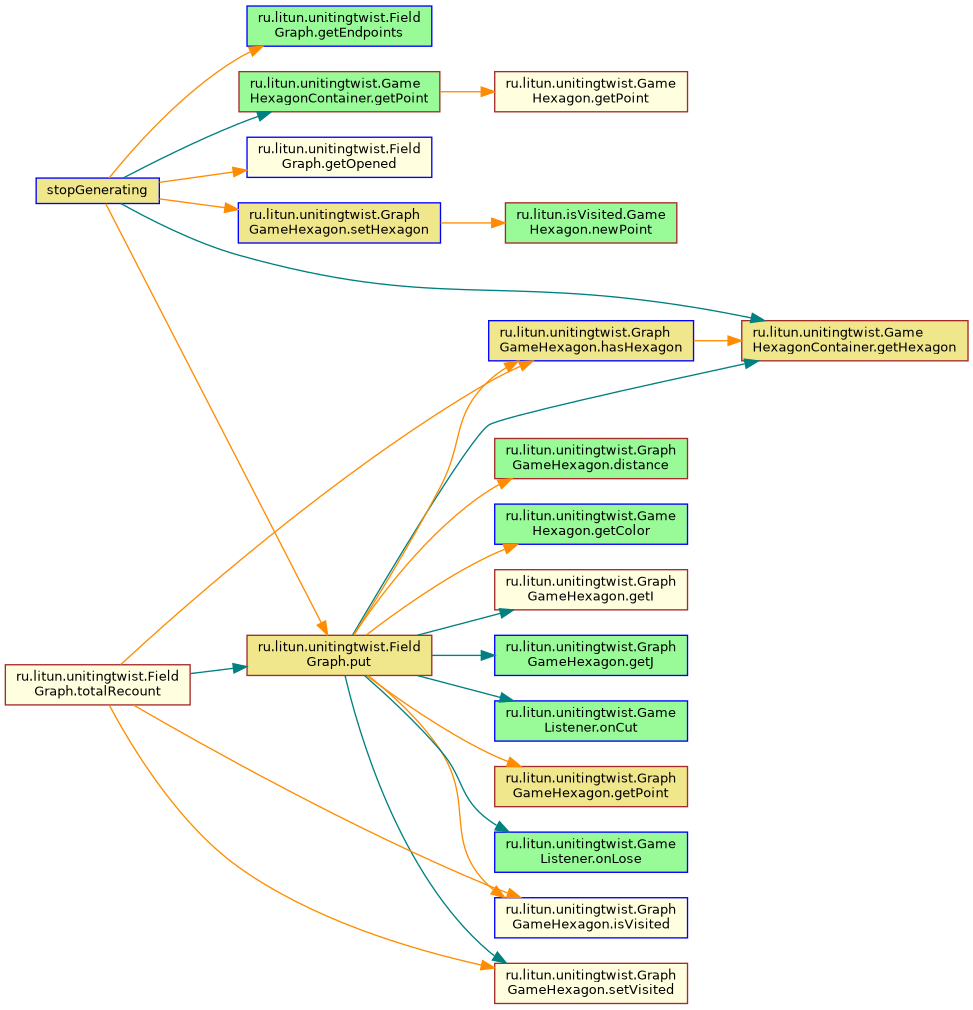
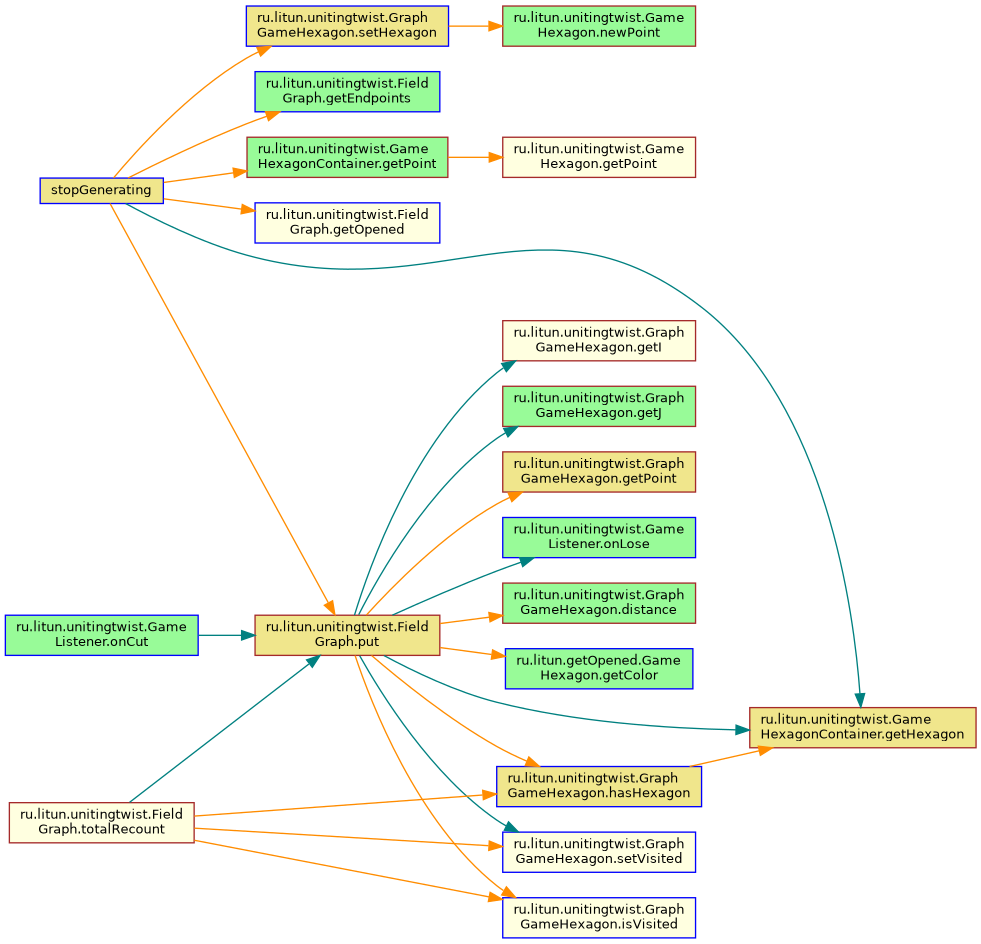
  digraph {
    rankdir=LR
    node [color=blue fillcolor=palegreen fontname=Helvetica fontsize=10 shape=record style=filled]
    edge [color=darkorange fontname=Helvetica fontsize=10 labelfontname=Helvetica labelfontsize=10 style=solid]
    n1 [fillcolor=khaki fontcolor=black height=0.2 label=stopGenerating width=0.4]
    n2 [height=0.2 label="ru.litun.unitingtwist.Field\lGraph.getEndpoints" width=0.4]
    n3 [color=brown height=0.2 label="ru.litun.unitingtwist.Game\lHexagonContainer.getPoint" width=0.4]
    n4 [fillcolor=lightyellow height=0.2 label="ru.litun.unitingtwist.Field\lGraph.getOpened" width=0.4]
    n5 [fillcolor=khaki height=0.2 label="ru.litun.unitingtwist.Graph\lGameHexagon.setHexagon" width=0.4]
    n6 [color=brown fillcolor=khaki height=0.2 label="ru.litun.unitingtwist.Game\lHexagonContainer.getHexagon" width=0.4]
    n7 [color=brown fillcolor=khaki height=0.2 label="ru.litun.unitingtwist.Field\lGraph.put" width=0.4]
    n8 [color=brown height=0.2 label="ru.litun.unitingtwist.Graph\lGameHexagon.distance" width=0.4]
    n9 [color=brown fillcolor=lightyellow height=0.2 label="ru.litun.unitingtwist.Game\lHexagon.getPoint" width=0.4]
-   n10 [color=brown height=0.2 label="ru.litun.isVisited.Game\lHexagon.newPoint" width=0.4]
-   n11 [height=0.2 label="ru.litun.unitingtwist.Game\lHexagon.getColor" width=0.4]
+   n10 [color=brown height=0.2 label="ru.litun.unitingtwist.Game\lHexagon.newPoint" width=0.4]
+   n11 [height=0.2 label="ru.litun.getOpened.Game\lHexagon.getColor" width=0.4]
    n12 [fillcolor=lightyellow height=0.2 label="ru.litun.unitingtwist.Graph\lGameHexagon.isVisited" width=0.4]
-   n13 [color=brown fillcolor=lightyellow height=0.2 label="ru.litun.unitingtwist.Graph\lGameHexagon.setVisited" width=0.4]
+   n13 [fillcolor=lightyellow height=0.2 label="ru.litun.unitingtwist.Graph\lGameHexagon.setVisited" width=0.4]
    n14 [color=brown fillcolor=lightyellow height=0.2 label="ru.litun.unitingtwist.Graph\lGameHexagon.getI" width=0.4]
-   n15 [height=0.2 label="ru.litun.unitingtwist.Graph\lGameHexagon.getJ" width=0.4]
+   n15 [color=brown height=0.2 label="ru.litun.unitingtwist.Graph\lGameHexagon.getJ" width=0.4]
    n16 [fillcolor=khaki height=0.2 label="ru.litun.unitingtwist.Graph\lGameHexagon.hasHexagon" width=0.4]
    n17 [height=0.2 label="ru.litun.unitingtwist.Game\lListener.onCut" width=0.4]
    n18 [color=brown fillcolor=khaki height=0.2 label="ru.litun.unitingtwist.Graph\lGameHexagon.getPoint" width=0.4]
    n19 [height=0.2 label="ru.litun.unitingtwist.Game\lListener.onLose" width=0.4]
    n20 [color=brown fillcolor=lightyellow height=0.2 label="ru.litun.unitingtwist.Field\lGraph.totalRecount" width=0.4]
    n1 -> n2
-   n1 -> n3 [color=teal]
+   n1 -> n3
    n1 -> n4
    n1 -> n5
    n1 -> n6 [color=teal]
    n1 -> n7
    n3 -> n9
    n5 -> n10
    n7 -> n6 [color=teal]
    n7 -> n8
    n7 -> n11
    n7 -> n12
    n7 -> n13 [color=teal]
    n7 -> n14 [color=teal]
    n7 -> n15 [color=teal]
    n7 -> n16
-   n7 -> n17 [color=teal]
+   n17 -> n7 [color=teal]
    n7 -> n18
    n7 -> n19 [color=teal]
    n16 -> n6
    n20 -> n7 [color=teal]
    n20 -> n12
    n20 -> n13
    n20 -> n16
  }
